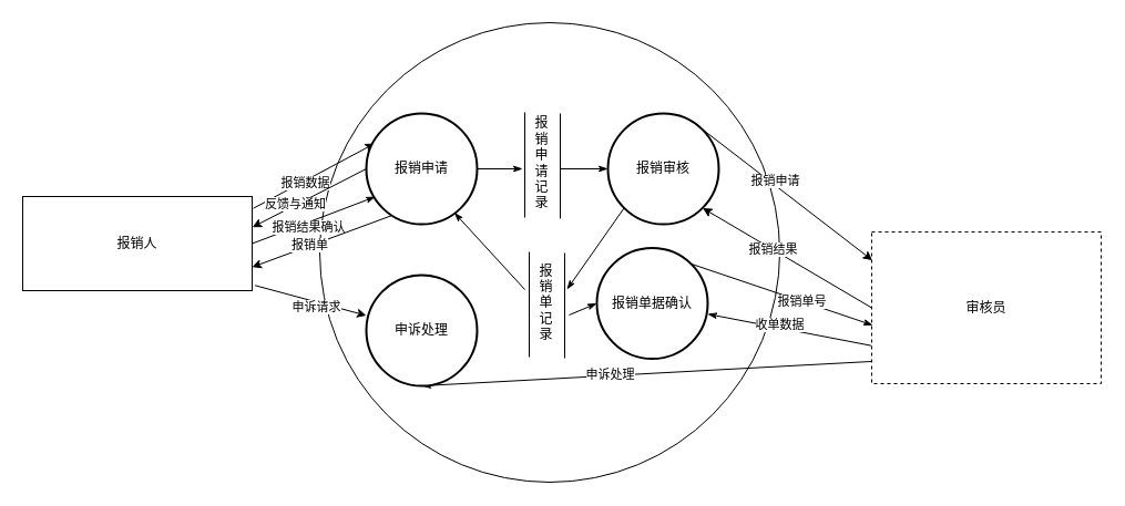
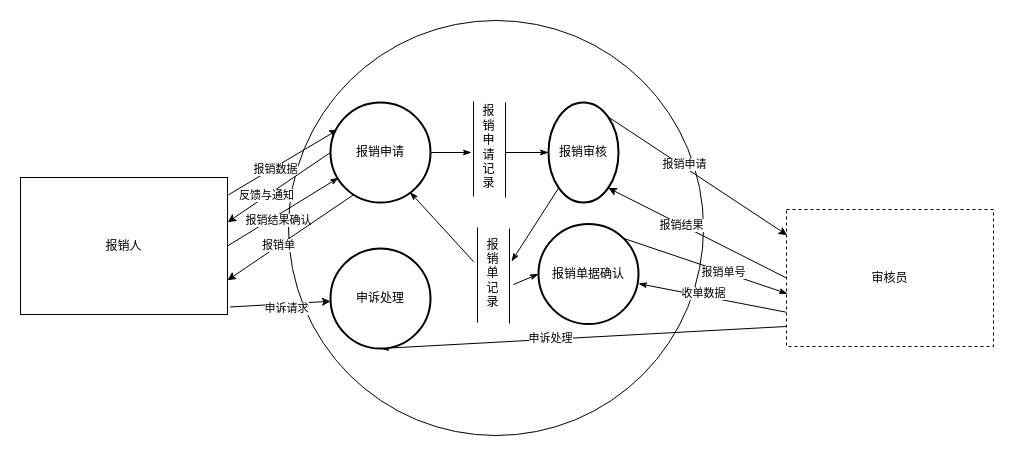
  <mxCell id="0" />
  <mxCell id="1" parent="0" />
  <mxCell id="2" value="" style="ellipse;whiteSpace=wrap;html=1;aspect=fixed;" vertex="1" parent="1"><mxGeometry x="288" y="20" width="415" height="415" as="geometry" /></mxCell>
  <mxCell id="3" style="rounded=0;orthogonalLoop=1;jettySize=auto;html=1;exitX=1.005;exitY=0.126;exitDx=0;exitDy=0;exitPerimeter=0;entryX=0.074;entryY=0.272;entryDx=0;entryDy=0;entryPerimeter=0;" edge="1" parent="1" source="15" target="25"><mxGeometry relative="1" as="geometry"><mxPoint x="154" y="115" as="sourcePoint" /><mxPoint x="248" y="40" as="targetPoint" /></mxGeometry></mxCell>
  <mxCell id="4" value="报销数据" style="edgeLabel;html=1;align=center;verticalAlign=middle;resizable=0;points=[];" vertex="1" connectable="0" parent="3"><mxGeometry x="-0.16" y="-1" relative="1" as="geometry"><mxPoint as="offset" /></mxGeometry></mxCell>
  <mxCell id="5" style="edgeStyle=none;rounded=0;orthogonalLoop=1;jettySize=auto;html=1;exitX=1;exitY=0.5;exitDx=0;exitDy=0;startArrow=none;startFill=0;endArrow=classicThin;endFill=1;entryX=0.082;entryY=0.752;entryDx=0;entryDy=0;entryPerimeter=0;" edge="1" parent="1" source="15" target="25"><mxGeometry relative="1" as="geometry"><mxPoint x="337" y="171" as="targetPoint" /></mxGeometry></mxCell>
  <mxCell id="6" value="报销结果确认" style="edgeLabel;html=1;align=center;verticalAlign=middle;resizable=0;points=[];" vertex="1" connectable="0" parent="5"><mxGeometry x="-0.12" y="-4" relative="1" as="geometry"><mxPoint as="offset" /></mxGeometry></mxCell>
  <mxCell id="7" style="edgeStyle=none;rounded=0;orthogonalLoop=1;jettySize=auto;html=1;entryX=1;entryY=0.75;entryDx=0;entryDy=0;exitX=0.234;exitY=0.92;exitDx=0;exitDy=0;exitPerimeter=0;" edge="1" parent="1" source="25" target="15"><mxGeometry relative="1" as="geometry"><mxPoint x="369" y="251" as="sourcePoint" /></mxGeometry></mxCell>
  <mxCell id="8" value="报销单" style="edgeLabel;html=1;align=center;verticalAlign=middle;resizable=0;points=[];" vertex="1" connectable="0" parent="7"><mxGeometry x="0.187" y="-1" relative="1" as="geometry"><mxPoint as="offset" /></mxGeometry></mxCell>
  <mxCell id="9" style="edgeStyle=none;rounded=0;orthogonalLoop=1;jettySize=auto;html=1;exitX=0.855;exitY=0.145;exitDx=0;exitDy=0;entryX=0.003;entryY=0.187;entryDx=0;entryDy=0;exitPerimeter=0;entryPerimeter=0;" edge="1" parent="1" source="29" target="22"><mxGeometry relative="1" as="geometry"><mxPoint x="680.57" y="173.028" as="sourcePoint" /></mxGeometry></mxCell>
  <mxCell id="10" value="报销申请" style="edgeLabel;html=1;align=center;verticalAlign=middle;resizable=0;points=[];" vertex="1" connectable="0" parent="9"><mxGeometry x="-0.169" y="3" relative="1" as="geometry"><mxPoint as="offset" /></mxGeometry></mxCell>
  <mxCell id="11" style="edgeStyle=none;rounded=0;orthogonalLoop=1;jettySize=auto;html=1;exitX=0.5;exitY=1;exitDx=0;exitDy=0;exitPerimeter=0;entryX=0.01;entryY=0.853;entryDx=0;entryDy=0;entryPerimeter=0;endArrow=none;endFill=0;startArrow=classicThin;startFill=1;" edge="1" parent="1" source="26" target="22"><mxGeometry relative="1" as="geometry"><mxPoint x="675.002" y="262.692" as="sourcePoint" /><mxPoint x="853.77" y="262" as="targetPoint" /></mxGeometry></mxCell>
  <mxCell id="12" value="申诉处理" style="edgeLabel;html=1;align=center;verticalAlign=middle;resizable=0;points=[];" vertex="1" connectable="0" parent="11"><mxGeometry x="-0.17" y="1" relative="1" as="geometry"><mxPoint as="offset" /></mxGeometry></mxCell>
  <mxCell id="13" style="edgeStyle=none;rounded=0;orthogonalLoop=1;jettySize=auto;html=1;exitX=1.013;exitY=0.945;exitDx=0;exitDy=0;exitPerimeter=0;" edge="1" parent="1" source="15" target="26"><mxGeometry relative="1" as="geometry"><mxPoint x="357" y="279" as="targetPoint" /></mxGeometry></mxCell>
  <mxCell id="14" value="申诉请求" style="edgeLabel;html=1;align=center;verticalAlign=middle;resizable=0;points=[];" vertex="1" connectable="0" parent="13"><mxGeometry x="0.12" y="-4" relative="1" as="geometry"><mxPoint as="offset" /></mxGeometry></mxCell>
- <mxCell id="15" value="报销人" style="rounded=0;whiteSpace=wrap;html=1;" vertex="1" parent="1"><mxGeometry x="20" y="177" width="207" height="85" as="geometry" /></mxCell>
+ <mxCell id="15" value="报销人" style="rounded=0;whiteSpace=wrap;html=1;" vertex="1" parent="1"><mxGeometry x="20" y="177" width="207" height="137" as="geometry" /></mxCell>
  <mxCell id="16" style="edgeStyle=none;rounded=0;orthogonalLoop=1;jettySize=auto;html=1;entryX=1.001;entryY=0.326;entryDx=0;entryDy=0;entryPerimeter=0;exitX=0;exitY=0.5;exitDx=0;exitDy=0;exitPerimeter=0;" edge="1" parent="1" source="25" target="15"><mxGeometry relative="1" as="geometry"><mxPoint x="373" y="193" as="sourcePoint" /><mxPoint x="189" y="28" as="targetPoint" /></mxGeometry></mxCell>
  <mxCell id="17" value="反馈与通知" style="edgeLabel;html=1;align=center;verticalAlign=middle;resizable=0;points=[];" vertex="1" connectable="0" parent="16"><mxGeometry x="0.236" y="-2" relative="1" as="geometry"><mxPoint y="1" as="offset" /></mxGeometry></mxCell>
  <mxCell id="18" style="edgeStyle=none;rounded=0;orthogonalLoop=1;jettySize=auto;html=1;exitX=0;exitY=0.5;exitDx=0;exitDy=0;entryX=0.855;entryY=0.855;entryDx=0;entryDy=0;entryPerimeter=0;" edge="1" parent="1" source="22" target="29"><mxGeometry relative="1" as="geometry"><mxPoint x="688.25" y="214.5" as="targetPoint" /></mxGeometry></mxCell>
  <mxCell id="19" value="报销结果" style="edgeLabel;html=1;align=center;verticalAlign=middle;resizable=0;points=[];" vertex="1" connectable="0" parent="18"><mxGeometry x="0.179" relative="1" as="geometry"><mxPoint as="offset" /></mxGeometry></mxCell>
  <mxCell id="20" style="edgeStyle=none;rounded=0;orthogonalLoop=1;jettySize=auto;html=1;exitX=0;exitY=0.75;exitDx=0;exitDy=0;startArrow=none;startFill=0;endArrow=classicThin;endFill=1;" edge="1" parent="1" source="22" target="32"><mxGeometry relative="1" as="geometry" /></mxCell>
  <mxCell id="21" value="收单数据" style="edgeLabel;html=1;align=center;verticalAlign=middle;resizable=0;points=[];" vertex="1" connectable="0" parent="20"><mxGeometry x="0.146" y="-3" relative="1" as="geometry"><mxPoint as="offset" /></mxGeometry></mxCell>
  <mxCell id="22" value="审核员" style="rounded=0;whiteSpace=wrap;html=1;dashed=1;" vertex="1" parent="1"><mxGeometry x="786" y="209" width="207" height="137" as="geometry" /></mxCell>
  <mxCell id="23" style="edgeStyle=none;rounded=0;orthogonalLoop=1;jettySize=auto;html=1;exitX=0;exitY=0.5;exitDx=0;exitDy=0;startArrow=classicThin;startFill=1;endArrow=none;endFill=0;" edge="1" parent="1"><mxGeometry relative="1" as="geometry"><mxPoint x="252" y="219.5" as="sourcePoint" /><mxPoint x="252" y="219.5" as="targetPoint" /></mxGeometry></mxCell>
  <mxCell id="24" style="rounded=0;orthogonalLoop=1;jettySize=auto;html=1;exitX=1;exitY=0.5;exitDx=0;exitDy=0;exitPerimeter=0;startArrow=none;startFill=0;endArrow=classicThin;endFill=1;" edge="1" parent="1" source="25"><mxGeometry relative="1" as="geometry"><mxPoint x="471" y="152" as="targetPoint" /></mxGeometry></mxCell>
  <mxCell id="25" value="报销申请" style="strokeWidth=2;html=1;shape=mxgraph.flowchart.start_2;whiteSpace=wrap;" vertex="1" parent="1"><mxGeometry x="330" y="102" width="100" height="100" as="geometry" /></mxCell>
  <mxCell id="26" value="申诉处理" style="strokeWidth=2;html=1;shape=mxgraph.flowchart.start_2;whiteSpace=wrap;" vertex="1" parent="1"><mxGeometry x="330" y="248" width="100" height="100" as="geometry" /></mxCell>
  <mxCell id="27" style="edgeStyle=none;rounded=0;orthogonalLoop=1;jettySize=auto;html=1;exitX=0;exitY=0.5;exitDx=0;exitDy=0;exitPerimeter=0;startArrow=classicThin;startFill=1;endArrow=none;endFill=0;" edge="1" parent="1" source="29"><mxGeometry relative="1" as="geometry"><mxPoint x="505.4" y="152" as="targetPoint" /></mxGeometry></mxCell>
  <mxCell id="28" style="edgeStyle=none;rounded=0;orthogonalLoop=1;jettySize=auto;html=1;exitX=0.145;exitY=0.855;exitDx=0;exitDy=0;exitPerimeter=0;startArrow=none;startFill=0;endArrow=classicThin;endFill=1;" edge="1" parent="1" source="29"><mxGeometry relative="1" as="geometry"><mxPoint x="511" y="261" as="targetPoint" /></mxGeometry></mxCell>
- <mxCell id="29" value="报销审核" style="strokeWidth=2;html=1;shape=mxgraph.flowchart.start_2;whiteSpace=wrap;" vertex="1" parent="1"><mxGeometry x="548" y="102" width="100" height="100" as="geometry" /></mxCell>
+ <mxCell id="29" value="报销审核" style="strokeWidth=2;html=1;shape=mxgraph.flowchart.start_2;whiteSpace=wrap;" vertex="1" parent="1"><mxGeometry x="548" y="102" width="70" height="100" as="geometry" /></mxCell>
  <mxCell id="30" style="edgeStyle=none;rounded=0;orthogonalLoop=1;jettySize=auto;html=1;exitX=0.855;exitY=0.145;exitDx=0;exitDy=0;exitPerimeter=0;entryX=0.005;entryY=0.615;entryDx=0;entryDy=0;entryPerimeter=0;startArrow=none;startFill=0;endArrow=classicThin;endFill=1;" edge="1" parent="1" source="32" target="22"><mxGeometry relative="1" as="geometry" /></mxCell>
  <mxCell id="31" value="报销单号" style="edgeLabel;html=1;align=center;verticalAlign=middle;resizable=0;points=[];" vertex="1" connectable="0" parent="30"><mxGeometry x="0.211" relative="1" as="geometry"><mxPoint as="offset" /></mxGeometry></mxCell>
  <mxCell id="32" value="报销单据确认" style="strokeWidth=2;html=1;shape=mxgraph.flowchart.start_2;whiteSpace=wrap;" vertex="1" parent="1"><mxGeometry x="538" y="223.5" width="100" height="100" as="geometry" /></mxCell>
  <mxCell id="33" value="" style="group" vertex="1" connectable="0" parent="1"><mxGeometry x="473" y="101" width="32" height="96" as="geometry" /></mxCell>
  <mxCell id="34" value="报&lt;br&gt;销&lt;br&gt;申&lt;br&gt;请&lt;br&gt;记&lt;br&gt;录" style="text;html=1;align=center;verticalAlign=middle;resizable=0;points=[];autosize=1;" vertex="1" parent="33"><mxGeometry x="4" y="3" width="22" height="86" as="geometry" /></mxCell>
  <mxCell id="35" value="" style="endArrow=none;html=1;" edge="1" parent="33"><mxGeometry x="-47" y="36" width="50" height="50" as="geometry"><mxPoint x="32" y="96" as="sourcePoint" /><mxPoint x="32" y="1" as="targetPoint" /></mxGeometry></mxCell>
  <mxCell id="36" value="" style="endArrow=none;html=1;" edge="1" parent="33"><mxGeometry x="-79" y="35" width="50" height="50" as="geometry"><mxPoint y="95" as="sourcePoint" /><mxPoint as="targetPoint" /></mxGeometry></mxCell>
  <mxCell id="37" value="" style="group" vertex="1" connectable="0" parent="1"><mxGeometry x="477" y="227" width="32" height="96" as="geometry" /></mxCell>
  <mxCell id="38" value="报&lt;br&gt;销&lt;br&gt;单&lt;br&gt;记&lt;br&gt;录" style="text;html=1;align=center;verticalAlign=middle;resizable=0;points=[];autosize=1;" vertex="1" parent="37"><mxGeometry x="4" y="10" width="22" height="72" as="geometry" /></mxCell>
  <mxCell id="39" value="" style="endArrow=none;html=1;" edge="1" parent="37"><mxGeometry x="-47" y="36" width="50" height="50" as="geometry"><mxPoint x="32" y="96" as="sourcePoint" /><mxPoint x="32" y="1" as="targetPoint" /></mxGeometry></mxCell>
  <mxCell id="40" value="" style="endArrow=none;html=1;" edge="1" parent="37"><mxGeometry x="-79" y="35" width="50" height="50" as="geometry"><mxPoint y="95" as="sourcePoint" /><mxPoint as="targetPoint" /></mxGeometry></mxCell>
  <mxCell id="41" style="edgeStyle=none;rounded=0;orthogonalLoop=1;jettySize=auto;html=1;startArrow=none;startFill=0;endArrow=classicThin;endFill=1;entryX=0.794;entryY=0.896;entryDx=0;entryDy=0;entryPerimeter=0;" edge="1" parent="1" target="25"><mxGeometry relative="1" as="geometry"><mxPoint x="473" y="261" as="sourcePoint" /></mxGeometry></mxCell>
  <mxCell id="42" style="edgeStyle=none;rounded=0;orthogonalLoop=1;jettySize=auto;html=1;entryX=0;entryY=0.5;entryDx=0;entryDy=0;entryPerimeter=0;startArrow=none;startFill=0;endArrow=classicThin;endFill=1;" edge="1" parent="1" target="32"><mxGeometry relative="1" as="geometry"><mxPoint x="513" y="284" as="sourcePoint" /></mxGeometry></mxCell>
